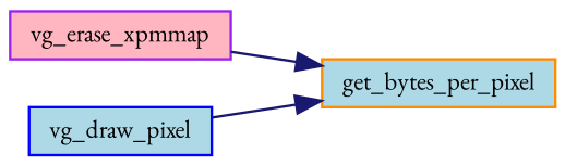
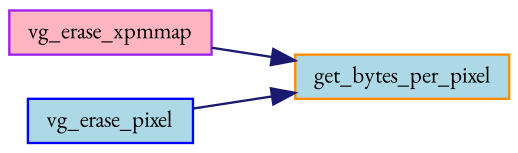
  digraph {
    fontname="EB Garamond"
    rankdir=LR
    node [fillcolor=lightblue fontname="EB Garamond" fontsize=10 shape=record style=filled]
    edge [color=midnightblue fontname="EB Garamond" fontsize=10 labelfontname=Helvetica labelfontsize=10 style=solid]
    n1 [color=purple fillcolor=lightpink fontcolor=black height=0.2 label=vg_erase_xpmmap width=0.4]
    n2 [color=darkorange height=0.2 label=get_bytes_per_pixel width=0.4]
-   n3 [color=blue height=0.2 label=vg_draw_pixel width=0.4]
+   n3 [color=blue height=0.2 label=vg_erase_pixel width=0.4]
    n1 -> n2
    n3 -> n2
  }
